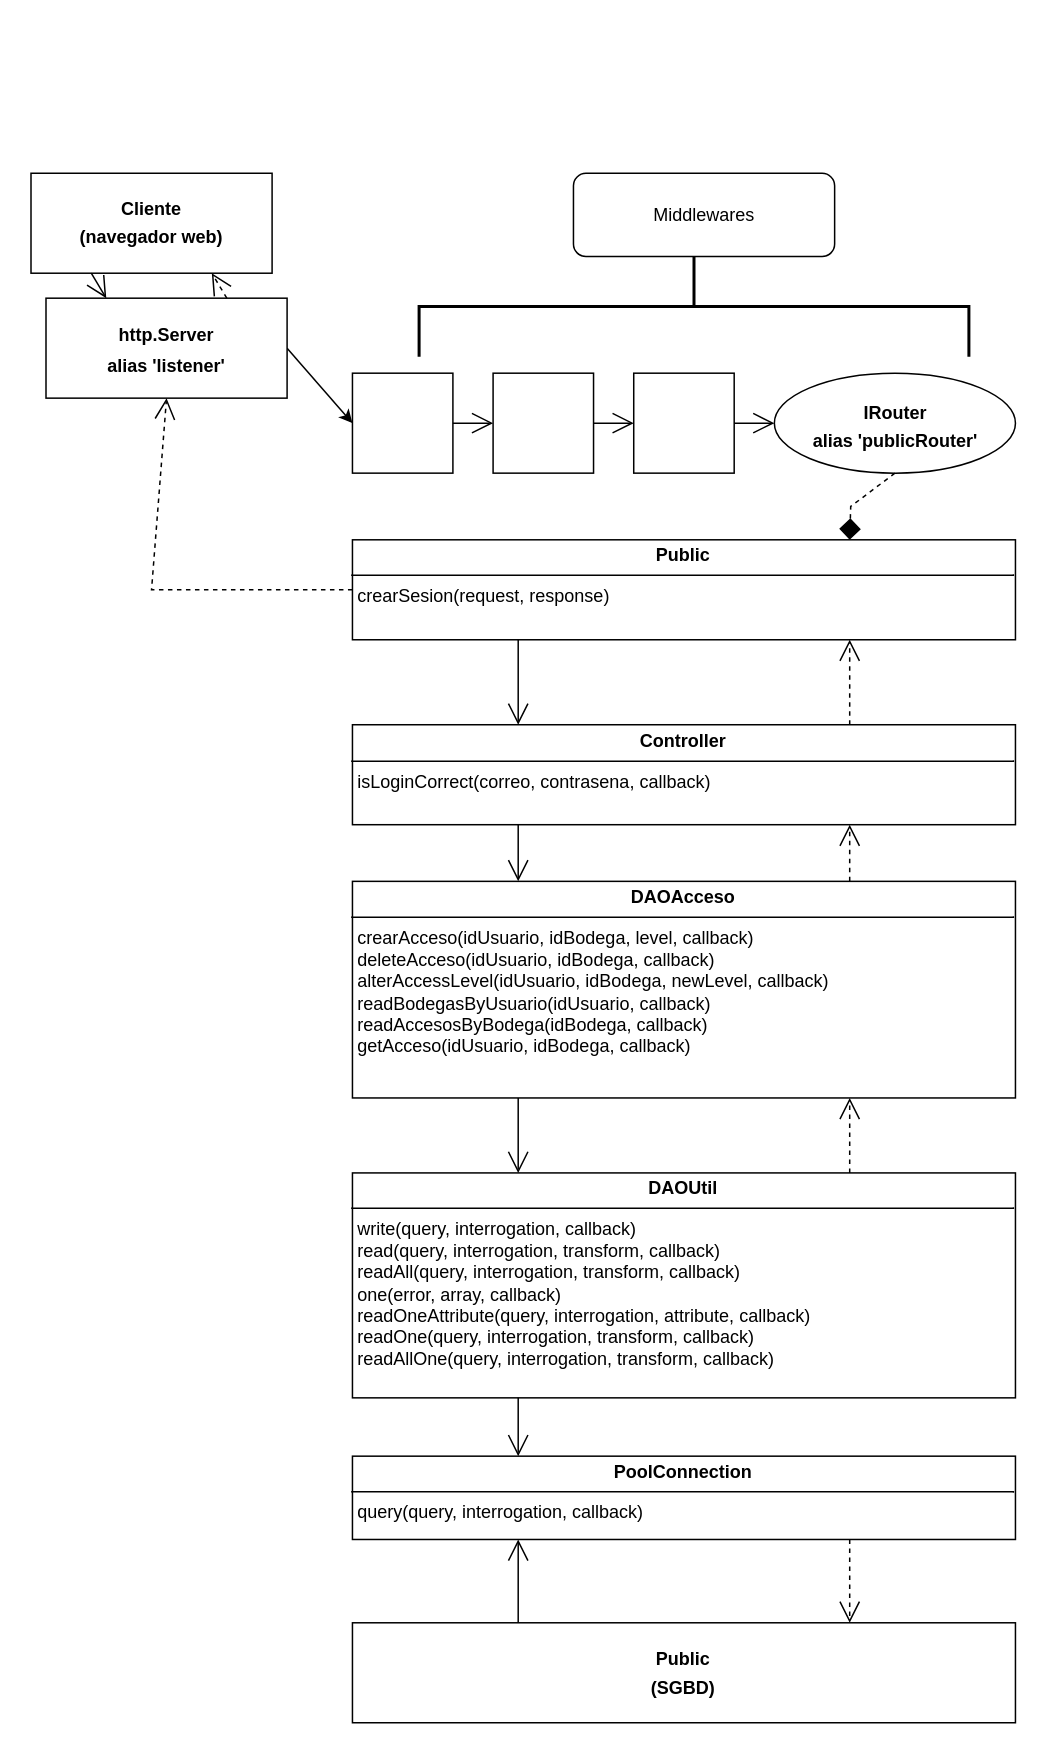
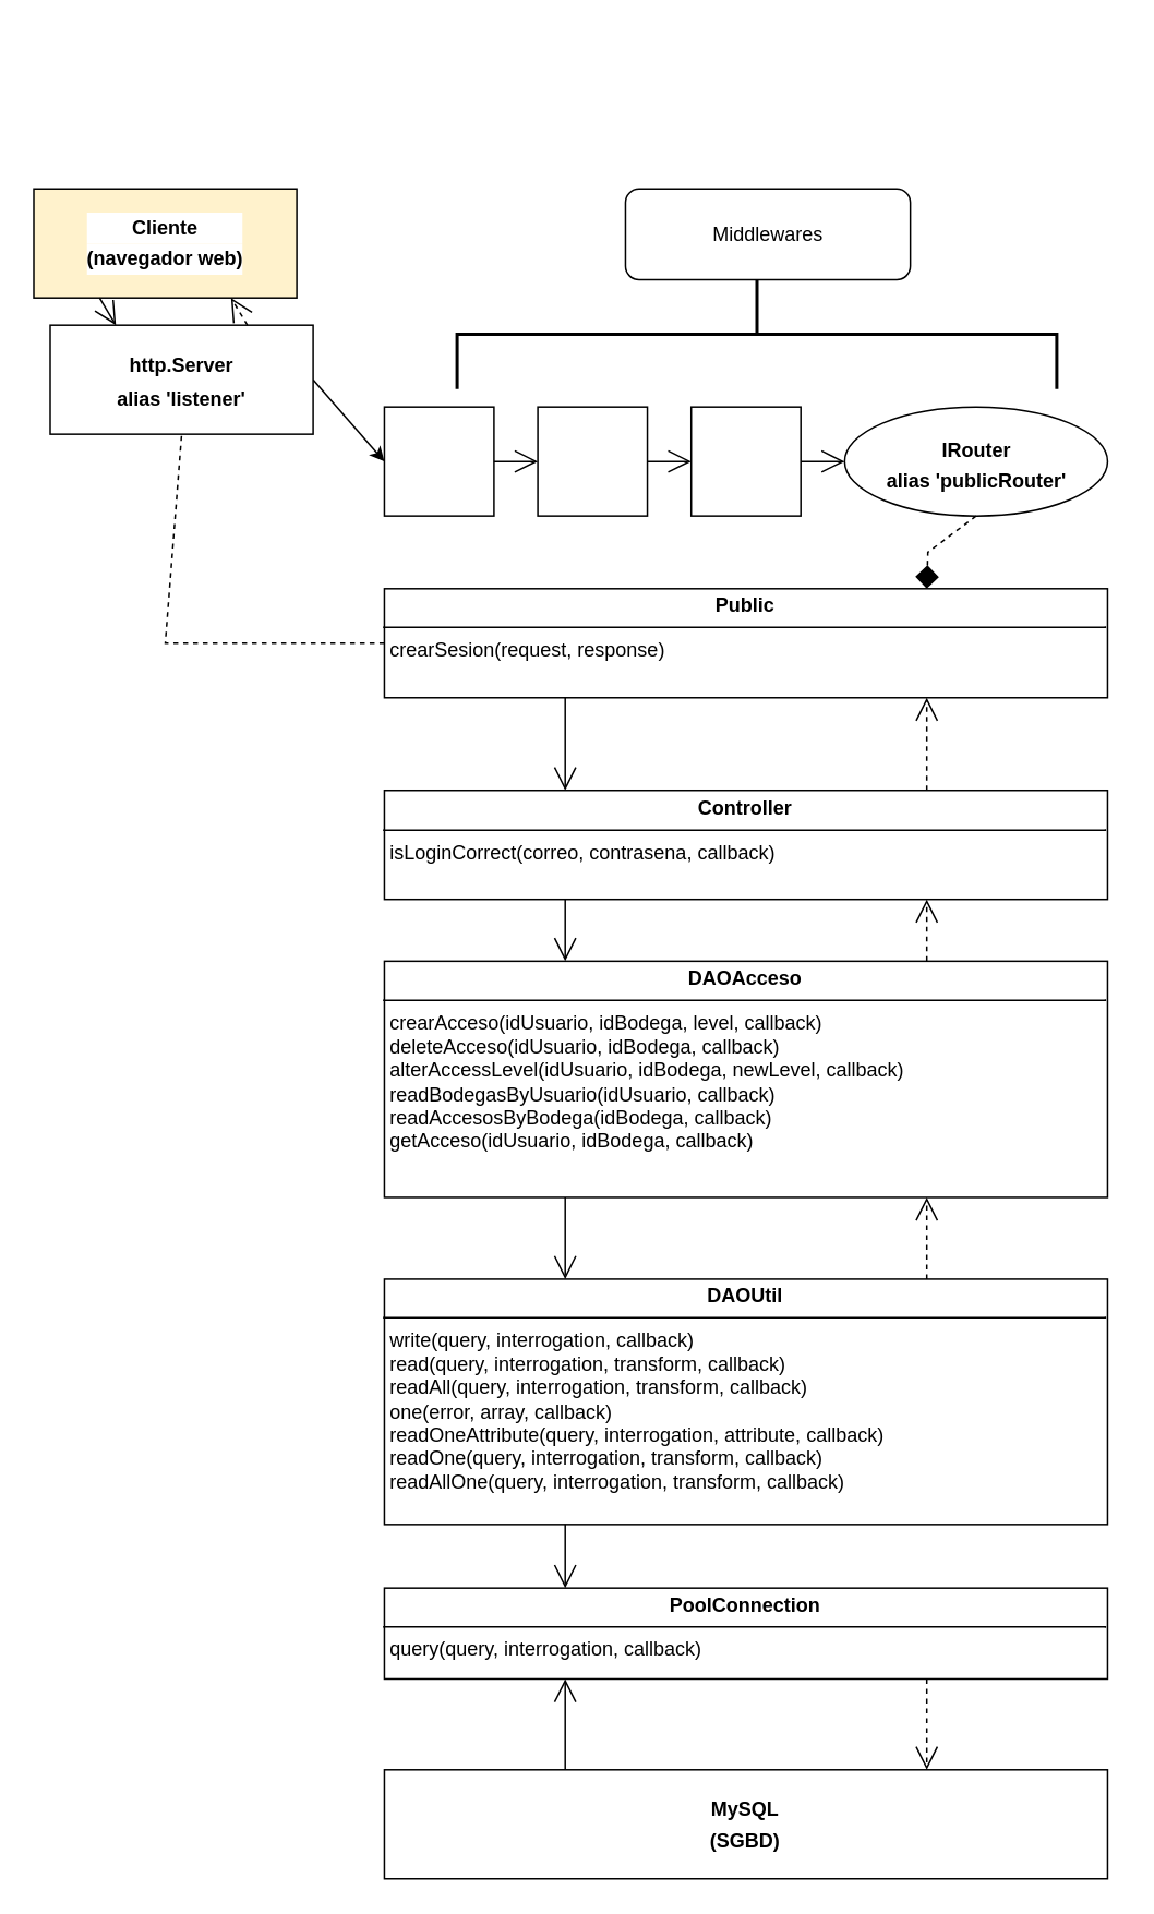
  <mxCell id="0" />
  <mxCell id="1" parent="0" />
  <mxCell id="2" value="" style="group" vertex="1" connectable="0" parent="1"><mxGeometry x="20" y="115" width="663" height="1033" as="geometry" /></mxCell>
  <mxCell id="3" value="&lt;p style=&quot;margin:0px;margin-top:4px;text-align:center;&quot;&gt;&lt;b&gt;DAOAcceso&lt;/b&gt;&lt;/p&gt;&lt;hr size=&quot;1&quot; style=&quot;border-style:solid;&quot;&gt;&lt;p style=&quot;margin:0px;margin-left:4px;&quot;&gt;&lt;/p&gt;&lt;p style=&quot;margin:0px;margin-left:4px;&quot;&gt;&lt;span style=&quot;background-color: initial;&quot;&gt;crearAcceso(idUsuario, idBodega, level, callback)&lt;/span&gt;&lt;br&gt;&lt;/p&gt;&lt;p style=&quot;margin:0px;margin-left:4px;&quot;&gt;deleteAcceso(idUsuario, idBodega, callback)&lt;/p&gt;&lt;p style=&quot;margin:0px;margin-left:4px;&quot;&gt;alterAccessLevel(idUsuario, idBodega, newLevel, callback)&lt;/p&gt;&lt;p style=&quot;margin:0px;margin-left:4px;&quot;&gt;readBodegasByUsuario(idUsuario, callback)&lt;/p&gt;&lt;p style=&quot;margin:0px;margin-left:4px;&quot;&gt;readAccesosByBodega(idBodega, callback)&lt;/p&gt;&lt;p style=&quot;margin:0px;margin-left:4px;&quot;&gt;&lt;span style=&quot;background-color: initial;&quot;&gt;&lt;/span&gt;&lt;/p&gt;&lt;p style=&quot;margin:0px;margin-left:4px;&quot;&gt;getAcceso(idUsuario, idBodega, callback)&lt;/p&gt;" style="verticalAlign=top;align=left;overflow=fill;html=1;whiteSpace=wrap;" vertex="1" parent="2"><mxGeometry x="214.303" y="472.07" width="442" height="144.398" as="geometry" /></mxCell>
  <mxCell id="4" value="&lt;p style=&quot;margin:0px;margin-top:4px;text-align:center;&quot;&gt;&lt;b&gt;Public&lt;/b&gt;&lt;/p&gt;&lt;hr size=&quot;1&quot; style=&quot;border-style:solid;&quot;&gt;&lt;p style=&quot;margin:0px;margin-left:4px;&quot;&gt;&lt;/p&gt;&lt;p style=&quot;margin:0px;margin-left:4px;&quot;&gt;&lt;span style=&quot;background-color: initial;&quot;&gt;crearSesion(request, response)&lt;/span&gt;&lt;/p&gt;" style="verticalAlign=top;align=left;overflow=fill;html=1;whiteSpace=wrap;" vertex="1" parent="2"><mxGeometry x="214.303" y="244.366" width="442" height="66.645" as="geometry" /></mxCell>
  <mxCell id="5" value="&lt;p style=&quot;margin:0px;margin-top:4px;text-align:center;&quot;&gt;&lt;b&gt;Controller&lt;/b&gt;&lt;/p&gt;&lt;hr size=&quot;1&quot; style=&quot;border-style:solid;&quot;&gt;&lt;p style=&quot;margin:0px;margin-left:4px;&quot;&gt;&lt;/p&gt;&lt;p style=&quot;margin:0px;margin-left:4px;&quot;&gt;isLoginCorrect(correo, contrasena, callback)&lt;br&gt;&lt;/p&gt;" style="verticalAlign=top;align=left;overflow=fill;html=1;whiteSpace=wrap;" vertex="1" parent="2"><mxGeometry x="214.303" y="367.659" width="442" height="66.645" as="geometry" /></mxCell>
  <mxCell id="6" value="" style="endArrow=open;endFill=1;endSize=12;html=1;rounded=0;exitX=0.25;exitY=1;exitDx=0;exitDy=0;entryX=0.25;entryY=0;entryDx=0;entryDy=0;" edge="1" parent="2" source="4" target="5"><mxGeometry width="160" relative="1" as="geometry"><mxPoint x="-294.667" y="311.011" as="sourcePoint" /><mxPoint x="-80.364" y="311.011" as="targetPoint" /></mxGeometry></mxCell>
  <mxCell id="7" value="" style="endArrow=open;endFill=1;endSize=12;html=1;rounded=0;exitX=0.25;exitY=1;exitDx=0;exitDy=0;entryX=0.25;entryY=0;entryDx=0;entryDy=0;" edge="1" parent="2" source="5" target="3"><mxGeometry width="160" relative="1" as="geometry"><mxPoint x="-281.273" y="555.376" as="sourcePoint" /><mxPoint x="-200.909" y="555.376" as="targetPoint" /></mxGeometry></mxCell>
  <mxCell id="8" value="&lt;p style=&quot;margin:0px;margin-top:4px;text-align:center;&quot;&gt;&lt;b&gt;DAOUtil&lt;/b&gt;&lt;/p&gt;&lt;hr size=&quot;1&quot; style=&quot;border-style:solid;&quot;&gt;&lt;p style=&quot;margin:0px;margin-left:4px;&quot;&gt;&lt;/p&gt;&lt;p style=&quot;margin:0px;margin-left:4px;&quot;&gt;write(query, interrogation, callback)&lt;/p&gt;&lt;p style=&quot;margin:0px;margin-left:4px;&quot;&gt;read(query, interrogation, transform, callback)&lt;/p&gt;&lt;p style=&quot;margin:0px;margin-left:4px;&quot;&gt;readAll(query, interrogation, transform, callback)&lt;/p&gt;&lt;p style=&quot;margin:0px;margin-left:4px;&quot;&gt;one(error, array, callback)&lt;/p&gt;&lt;p style=&quot;margin:0px;margin-left:4px;&quot;&gt;readOneAttribute(query, interrogation, attribute, callback)&lt;/p&gt;&lt;p style=&quot;margin:0px;margin-left:4px;&quot;&gt;readOne(query, interrogation, transform, callback)&lt;/p&gt;&lt;p style=&quot;margin:0px;margin-left:4px;&quot;&gt;readAllOne(query, interrogation, transform, callback)&lt;/p&gt;" style="verticalAlign=top;align=left;overflow=fill;html=1;whiteSpace=wrap;" vertex="1" parent="2"><mxGeometry x="214.303" y="666.452" width="442" height="149.952" as="geometry" /></mxCell>
  <mxCell id="9" value="" style="endArrow=open;endFill=1;endSize=12;html=1;rounded=0;exitX=0.25;exitY=1;exitDx=0;exitDy=0;entryX=0.25;entryY=0;entryDx=0;entryDy=0;" edge="1" parent="2" source="3" target="8"><mxGeometry width="160" relative="1" as="geometry"><mxPoint x="129.921" y="555.376" as="sourcePoint" /><mxPoint x="227.697" y="555.376" as="targetPoint" /></mxGeometry></mxCell>
  <mxCell id="10" value="" style="endArrow=open;endSize=12;dashed=1;html=1;rounded=0;exitX=0.75;exitY=0;exitDx=0;exitDy=0;entryX=0.75;entryY=1;entryDx=0;entryDy=0;" edge="1" parent="2" source="3" target="5"><mxGeometry width="160" relative="1" as="geometry"><mxPoint x="187.515" y="455.409" as="sourcePoint" /><mxPoint x="401.818" y="455.409" as="targetPoint" /></mxGeometry></mxCell>
  <mxCell id="11" value="" style="endArrow=open;endSize=12;dashed=1;html=1;rounded=0;exitX=0.75;exitY=0;exitDx=0;exitDy=0;entryX=0.75;entryY=1;entryDx=0;entryDy=0;" edge="1" parent="2" source="8" target="3"><mxGeometry width="160" relative="1" as="geometry"><mxPoint x="559.867" y="483.177" as="sourcePoint" /><mxPoint x="561.206" y="423.197" as="targetPoint" /></mxGeometry></mxCell>
  <mxCell id="12" value="" style="endArrow=open;endSize=12;dashed=1;html=1;rounded=0;exitX=0.75;exitY=0;exitDx=0;exitDy=0;entryX=0.75;entryY=1;entryDx=0;entryDy=0;" edge="1" parent="2" source="5" target="4"><mxGeometry width="160" relative="1" as="geometry"><mxPoint x="559.867" y="699.774" as="sourcePoint" /><mxPoint x="559.867" y="627.575" as="targetPoint" /></mxGeometry></mxCell>
  <mxCell id="13" value="" style="html=1;whiteSpace=wrap;" vertex="1" parent="2"><mxGeometry x="214.303" y="133.29" width="66.97" height="66.645" as="geometry" /></mxCell>
  <mxCell id="14" value="" style="html=1;whiteSpace=wrap;" vertex="1" parent="2"><mxGeometry x="308.061" y="133.29" width="66.97" height="66.645" as="geometry" /></mxCell>
  <mxCell id="15" value="" style="html=1;whiteSpace=wrap;" vertex="1" parent="2"><mxGeometry x="401.818" y="133.29" width="66.97" height="66.645" as="geometry" /></mxCell>
  <mxCell id="16" value="&lt;p style=&quot;margin: 4px 0px 0px;&quot;&gt;&lt;b&gt;IRouter&lt;/b&gt;&lt;/p&gt;&lt;p style=&quot;margin: 4px 0px 0px;&quot;&gt;&lt;b&gt;alias 'publicRouter'&lt;/b&gt;&lt;/p&gt;" style="ellipse;html=1;whiteSpace=wrap;" vertex="1" parent="2"><mxGeometry x="495.576" y="133.29" width="160.727" height="66.645" as="geometry" /></mxCell>
  <mxCell id="17" value="" style="endArrow=open;endFill=1;endSize=12;html=1;rounded=0;exitX=1;exitY=0.5;exitDx=0;exitDy=0;entryX=0;entryY=0.5;entryDx=0;entryDy=0;" edge="1" parent="2" source="13" target="14"><mxGeometry width="160" relative="1" as="geometry"><mxPoint x="338.867" y="322.118" as="sourcePoint" /><mxPoint x="338.867" y="366.548" as="targetPoint" /></mxGeometry></mxCell>
  <mxCell id="18" value="" style="endArrow=open;endFill=1;endSize=12;html=1;rounded=0;exitX=1;exitY=0.5;exitDx=0;exitDy=0;entryX=0;entryY=0.5;entryDx=0;entryDy=0;" edge="1" parent="2" source="14" target="15"><mxGeometry width="160" relative="1" as="geometry"><mxPoint x="294.667" y="177.72" as="sourcePoint" /><mxPoint x="321.455" y="177.72" as="targetPoint" /></mxGeometry></mxCell>
  <mxCell id="19" value="" style="endArrow=open;endFill=1;endSize=12;html=1;rounded=0;exitX=1;exitY=0.5;exitDx=0;exitDy=0;entryX=0;entryY=0.5;entryDx=0;entryDy=0;" edge="1" parent="2" source="15" target="16"><mxGeometry width="160" relative="1" as="geometry"><mxPoint x="388.424" y="177.72" as="sourcePoint" /><mxPoint x="415.212" y="177.72" as="targetPoint" /></mxGeometry></mxCell>
  <mxCell id="20" value="" style="strokeWidth=2;html=1;shape=mxgraph.flowchart.annotation_2;align=left;labelPosition=right;pointerEvents=1;rotation=90;" vertex="1" parent="2"><mxGeometry x="408.515" y="-94.414" width="66.97" height="366.548" as="geometry" /></mxCell>
  <mxCell id="21" value="Middlewares" style="rounded=1;whiteSpace=wrap;html=1;" vertex="1" parent="2"><mxGeometry x="361.636" width="174.121" height="55.538" as="geometry" /></mxCell>
  <mxCell id="22" value="" style="endArrow=classic;html=1;rounded=0;exitX=1;exitY=0.5;exitDx=0;exitDy=0;" edge="1" parent="2" source="23"><mxGeometry width="50" height="50" relative="1" as="geometry"><mxPoint x="160.727" y="166.613" as="sourcePoint" /><mxPoint x="214.303" y="166.613" as="targetPoint" /></mxGeometry></mxCell>
  <mxCell id="23" value="&lt;div style=&quot;background-color: rgb(255, 255, 255); font-family: Consolas, &amp;quot;Courier New&amp;quot;, monospace; font-size: 14px; line-height: 19px; white-space: pre;&quot;&gt;&lt;b style=&quot;background-color: initial; font-family: Helvetica; font-size: 12px; white-space: normal;&quot;&gt;http.Server&lt;/b&gt;&lt;br&gt;&lt;/div&gt;&lt;p style=&quot;margin: 4px 0px 0px;&quot;&gt;&lt;b&gt;alias 'listener'&lt;/b&gt;&lt;/p&gt;" style="html=1;whiteSpace=wrap;" vertex="1" parent="2"><mxGeometry x="10" y="83.29" width="160.727" height="66.645" as="geometry" /></mxCell>
- <mxCell id="24" value="&lt;div style=&quot;background-color: rgb(255, 255, 255); line-height: 19px;&quot;&gt;&lt;b&gt;Cliente&lt;/b&gt;&lt;/div&gt;&lt;div style=&quot;background-color: rgb(255, 255, 255); line-height: 19px;&quot;&gt;&lt;b&gt;(navegador web)&lt;/b&gt;&lt;/div&gt;" style="html=1;whiteSpace=wrap;" vertex="1" parent="2"><mxGeometry width="160.727" height="66.645" as="geometry" /></mxCell>
- <mxCell id="25" value="" style="endArrow=open;endSize=12;dashed=1;html=1;rounded=0;exitX=0;exitY=0.5;exitDx=0;exitDy=0;entryX=0.5;entryY=1;entryDx=0;entryDy=0;" edge="1" parent="2" source="4" target="23"><mxGeometry width="160" relative="1" as="geometry"><mxPoint x="559.867" y="366.548" as="sourcePoint" /><mxPoint x="559.867" y="322.118" as="targetPoint" /><Array as="points"><mxPoint x="80.364" y="277.688" /></Array></mxGeometry></mxCell>
+ <mxCell id="24" value="&lt;div style=&quot;background-color: rgb(255, 255, 255); line-height: 19px;&quot;&gt;&lt;b&gt;Cliente&lt;/b&gt;&lt;/div&gt;&lt;div style=&quot;background-color: rgb(255, 255, 255); line-height: 19px;&quot;&gt;&lt;b&gt;(navegador web)&lt;/b&gt;&lt;/div&gt;" style="html=1;whiteSpace=wrap;fillColor=#fff2cc;" vertex="1" parent="2"><mxGeometry width="160.727" height="66.645" as="geometry" /></mxCell>
+ <mxCell id="25" value="" style="endArrow=none;endSize=12;dashed=1;html=1;rounded=0;exitX=0;exitY=0.5;exitDx=0;exitDy=0;entryX=0.5;entryY=1;entryDx=0;entryDy=0;" edge="1" parent="2" source="4" target="23"><mxGeometry width="160" relative="1" as="geometry"><mxPoint x="559.867" y="366.548" as="sourcePoint" /><mxPoint x="559.867" y="322.118" as="targetPoint" /><Array as="points"><mxPoint x="80.364" y="277.688" /></Array></mxGeometry></mxCell>
  <mxCell id="26" value="" style="endArrow=diamond;endSize=12;dashed=1;html=1;rounded=0;exitX=0.5;exitY=1;exitDx=0;exitDy=0;entryX=0.75;entryY=0;entryDx=0;entryDy=0;" edge="1" parent="2" source="16" target="4"><mxGeometry width="160" relative="1" as="geometry"><mxPoint x="227.697" y="288.796" as="sourcePoint" /><mxPoint x="93.758" y="211.043" as="targetPoint" /><Array as="points"><mxPoint x="546.473" y="222.151" /></Array></mxGeometry></mxCell>
  <mxCell id="27" value="" style="endArrow=open;endSize=12;dashed=1;html=1;rounded=0;exitX=0.75;exitY=0;exitDx=0;exitDy=0;entryX=0.75;entryY=1;entryDx=0;entryDy=0;" edge="1" parent="2" source="23" target="24"><mxGeometry width="160" relative="1" as="geometry"><mxPoint x="227.697" y="288.796" as="sourcePoint" /><mxPoint x="93.758" y="211.043" as="targetPoint" /><Array as="points" /></mxGeometry></mxCell>
  <mxCell id="28" value="" style="endArrow=open;endFill=1;endSize=12;html=1;rounded=0;exitX=0.25;exitY=1;exitDx=0;exitDy=0;entryX=0.25;entryY=0;entryDx=0;entryDy=0;" edge="1" parent="2" source="24" target="23"><mxGeometry width="160" relative="1" as="geometry"><mxPoint x="338.867" y="322.118" as="sourcePoint" /><mxPoint x="338.867" y="366.548" as="targetPoint" /></mxGeometry></mxCell>
  <mxCell id="29" value="&lt;p style=&quot;margin:0px;margin-top:4px;text-align:center;&quot;&gt;&lt;b&gt;PoolConnection&lt;/b&gt;&lt;/p&gt;&lt;hr size=&quot;1&quot; style=&quot;border-style:solid;&quot;&gt;&lt;p style=&quot;margin:0px;margin-left:4px;&quot;&gt;&lt;/p&gt;&lt;p style=&quot;margin:0px;margin-left:4px;&quot;&gt;query(query, interrogation, callback)&lt;/p&gt;" style="verticalAlign=top;align=left;overflow=fill;html=1;whiteSpace=wrap;" vertex="1" parent="2"><mxGeometry x="214.303" y="855.28" width="442" height="55.538" as="geometry" /></mxCell>
  <mxCell id="30" value="" style="endArrow=open;endFill=1;endSize=12;html=1;rounded=0;exitX=0.25;exitY=1;exitDx=0;exitDy=0;entryX=0.25;entryY=0;entryDx=0;entryDy=0;" edge="1" parent="2" source="8" target="29"><mxGeometry width="160" relative="1" as="geometry"><mxPoint x="338.867" y="627.575" as="sourcePoint" /><mxPoint x="338.867" y="677.559" as="targetPoint" /></mxGeometry></mxCell>
  <mxCell id="31" value="" style="endArrow=open;endFill=1;endSize=12;html=1;rounded=0;exitX=0.25;exitY=0;exitDx=0;exitDy=0;entryX=0.25;entryY=1;entryDx=0;entryDy=0;" edge="1" parent="2" source="32" target="29"><mxGeometry width="160" relative="1" as="geometry"><mxPoint x="338.867" y="827.511" as="sourcePoint" /><mxPoint x="325.473" y="955.247" as="targetPoint" /></mxGeometry></mxCell>
- <mxCell id="32" value="&lt;div style=&quot;background-color: rgb(255, 255, 255); line-height: 19px;&quot;&gt;&lt;b&gt;Public&lt;/b&gt;&lt;/div&gt;&lt;div style=&quot;background-color: rgb(255, 255, 255); line-height: 19px;&quot;&gt;&lt;b&gt;(SGBD)&lt;/b&gt;&lt;/div&gt;" style="html=1;whiteSpace=wrap;" vertex="1" parent="2"><mxGeometry x="214.303" y="966.355" width="442" height="66.645" as="geometry" /></mxCell>
+ <mxCell id="32" value="&lt;div style=&quot;background-color: rgb(255, 255, 255); line-height: 19px;&quot;&gt;&lt;b&gt;MySQL&lt;/b&gt;&lt;/div&gt;&lt;div style=&quot;background-color: rgb(255, 255, 255); line-height: 19px;&quot;&gt;&lt;b&gt;(SGBD)&lt;/b&gt;&lt;/div&gt;" style="html=1;whiteSpace=wrap;" vertex="1" parent="2"><mxGeometry x="214.303" y="966.355" width="442" height="66.645" as="geometry" /></mxCell>
  <mxCell id="33" value="" style="endArrow=open;endSize=12;dashed=1;html=1;rounded=0;exitX=0.75;exitY=1;exitDx=0;exitDy=0;entryX=0.75;entryY=0;entryDx=0;entryDy=0;" edge="1" parent="2" source="29" target="32"><mxGeometry width="160" relative="1" as="geometry"><mxPoint x="559.867" y="827.511" as="sourcePoint" /><mxPoint x="559.867" y="866.387" as="targetPoint" /></mxGeometry></mxCell>
